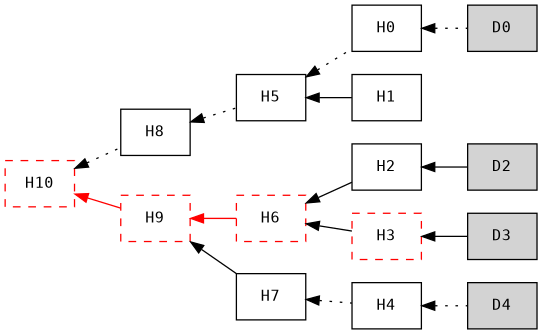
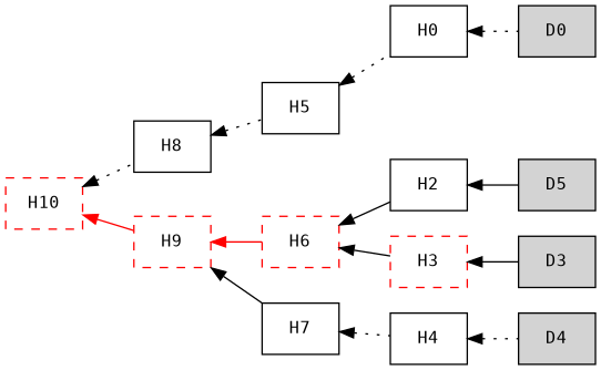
  digraph {
    rankdir=LR
    node [fontname=Monospace fontsize=12 shape=box]
    edge [dir=back style=solid]
    H10 [color=red style=dashed]
    H8
    H9 [color=red style=dashed]
    H5
    H6 [color=red style=dashed]
    H7
    H0
-   H1
    H2
    H3 [color=red style=dashed]
    H4
    D0 [style=filled]
-   D2 [style=filled]
+   D2 [style=filled label=D5]
    D3 [style=filled]
    D4 [style=filled]
    H10 -> H8 [style=dotted]
    H10 -> H9 [color=red]
    H8 -> H5 [style=dotted]
    H9 -> H6 [color=red]
    H9 -> H7
    H5 -> H0 [style=dotted]
-   H5 -> H1
    H6 -> H2
    H6 -> H3 [color=black]
    H7 -> H4 [style=dotted]
    H0 -> D0 [style=dotted]
    H2 -> D2
    H3 -> D3
    H4 -> D4 [style=dotted]
  }
